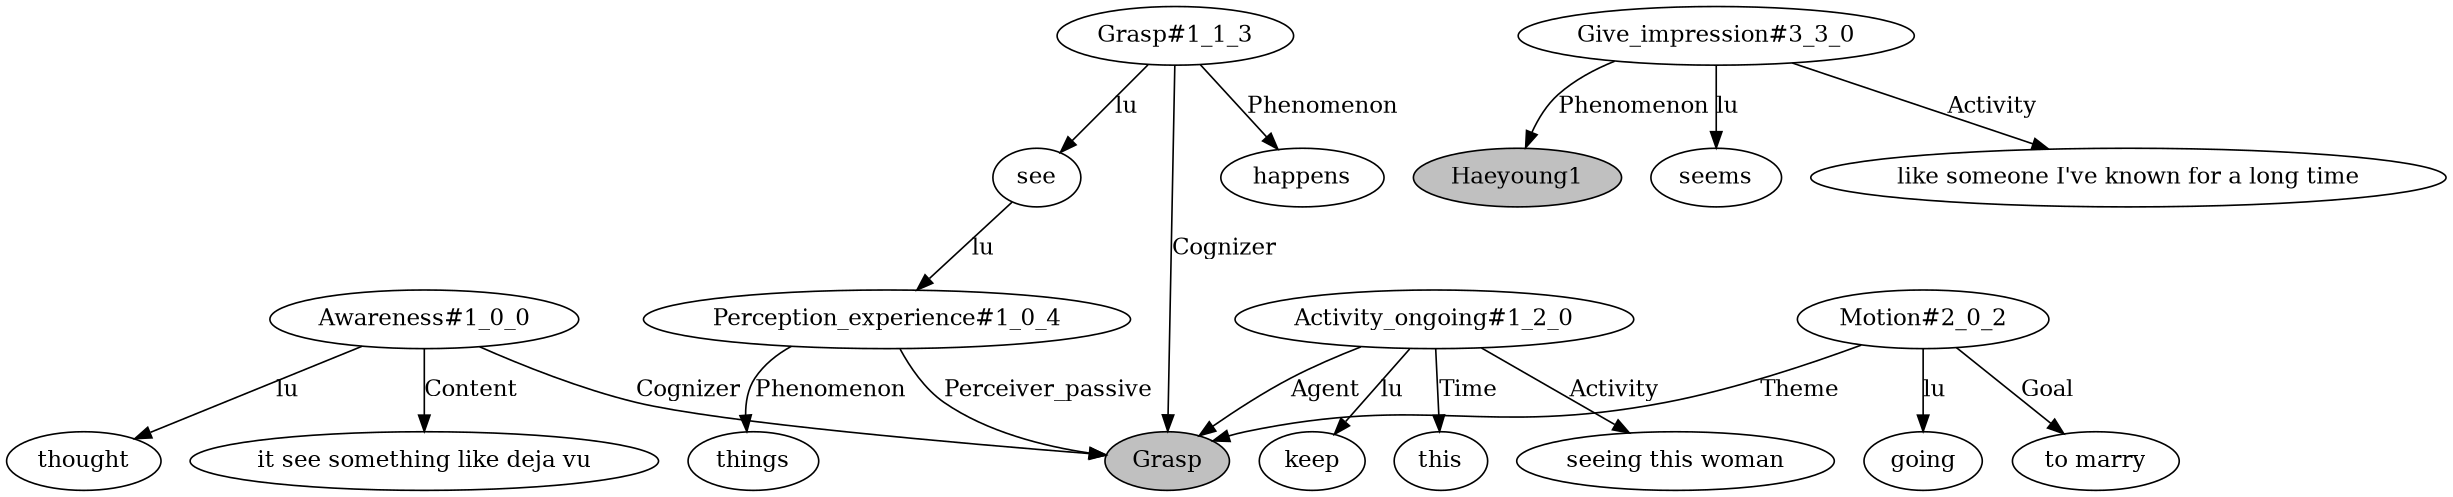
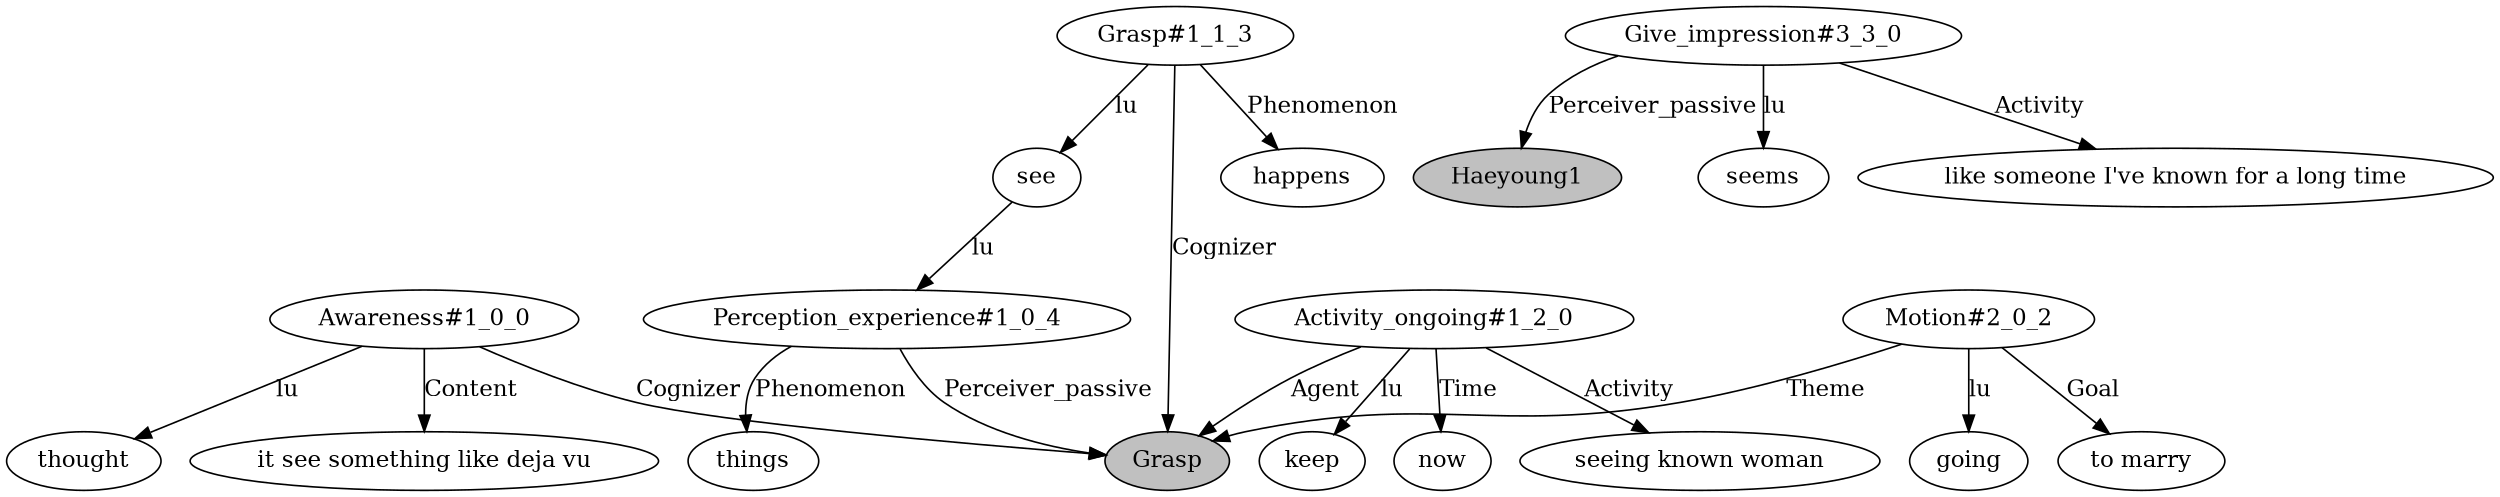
  digraph {
    n1 [fillcolor=gray label=Grasp style=filled]
    n2 [label="Awareness#1_0_0"]
    n3 [label=thought]
    n4 [label="it see something like deja vu"]
    n5 [label="Perception_experience#1_0_4"]
    n6 [label=things]
    n7 [label=see]
    n8 [label="Grasp#1_1_3"]
    n9 [label=happens]
    n10 [label="Activity_ongoing#1_2_0"]
    n11 [label=keep]
-   n12 [label=this]
-   n13 [label="seeing this woman"]
+   n12 [label=now]
+   n13 [label="seeing known woman"]
    n14 [label="Motion#2_0_2"]
    n15 [label=going]
    n16 [label="to marry"]
    n17 [fillcolor=gray label=Haeyoung1 style=filled]
    n18 [label="Give_impression#3_3_0"]
    n19 [label=seems]
    n20 [label="like someone I've known for a long time"]
    n2 -> n1 [label=Cognizer]
    n2 -> n3 [label=lu]
    n2 -> n4 [label=Content]
    n5 -> n1 [label=Perceiver_passive]
    n5 -> n6 [label=Phenomenon]
    n7 -> n5 [label=lu]
    n8 -> n1 [label=Cognizer]
    n8 -> n7 [label=lu]
    n8 -> n9 [label=Phenomenon]
    n10 -> n1 [label=Agent]
    n10 -> n11 [label=lu]
    n10 -> n12 [label=Time]
    n10 -> n13 [label=Activity]
    n14 -> n1 [label=Theme]
    n14 -> n15 [label=lu]
    n14 -> n16 [label=Goal]
-   n18 -> n17 [label=Phenomenon]
+   n18 -> n17 [label=Perceiver_passive]
    n18 -> n19 [label=lu]
    n18 -> n20 [label=Activity]
  }
